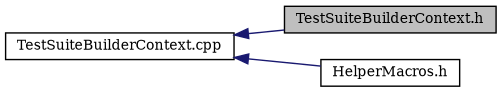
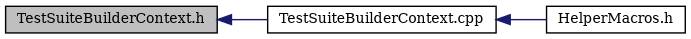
  digraph {
    fontname="DejaVu Serif"
    rankdir=LR
    node [color=black fillcolor=white fontname="DejaVu Serif" fontsize=10 shape=record style=filled]
    edge [color=midnightblue dir=back fontname="DejaVu Serif" fontsize=10 labelfontname=Helvetica labelfontsize=10 style=solid]
    n1 [fillcolor=grey75 fontcolor=black height=0.2 label="TestSuiteBuilderContext.h" width=0.4]
    n2 [height=0.2 label="TestSuiteBuilderContext.cpp" width=0.4]
    n3 [height=0.2 label="HelperMacros.h" width=0.4]
-   n2 -> n1
+   n1 -> n2
    n2 -> n3
  }
